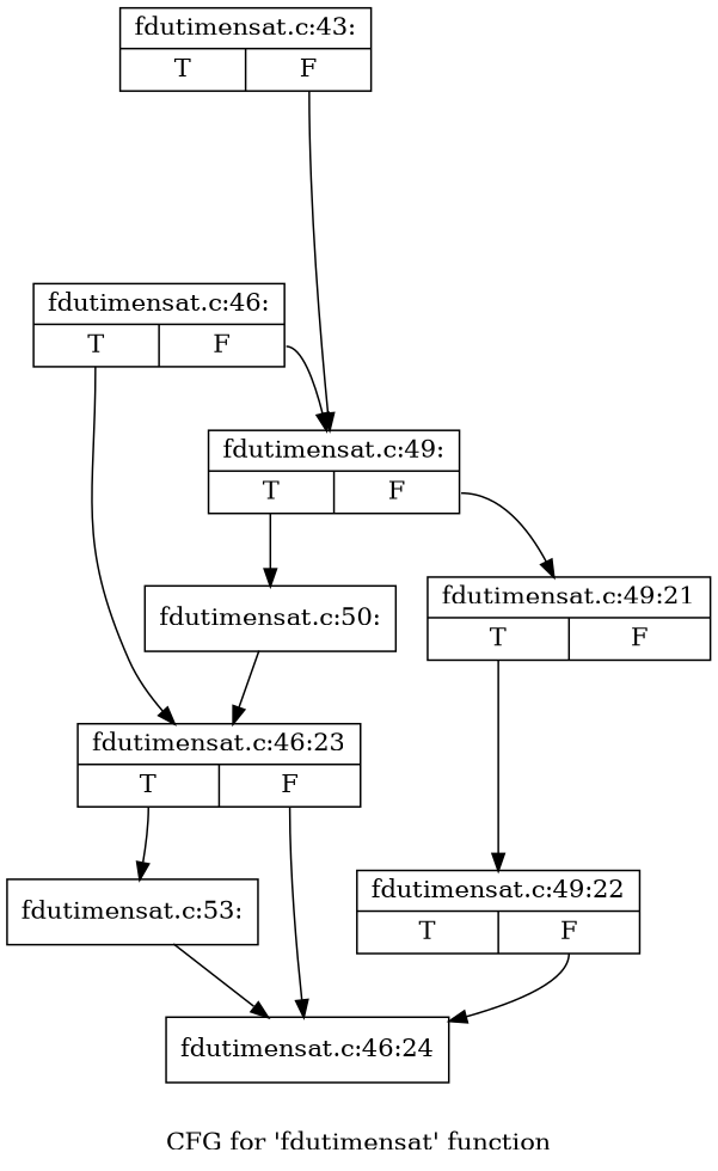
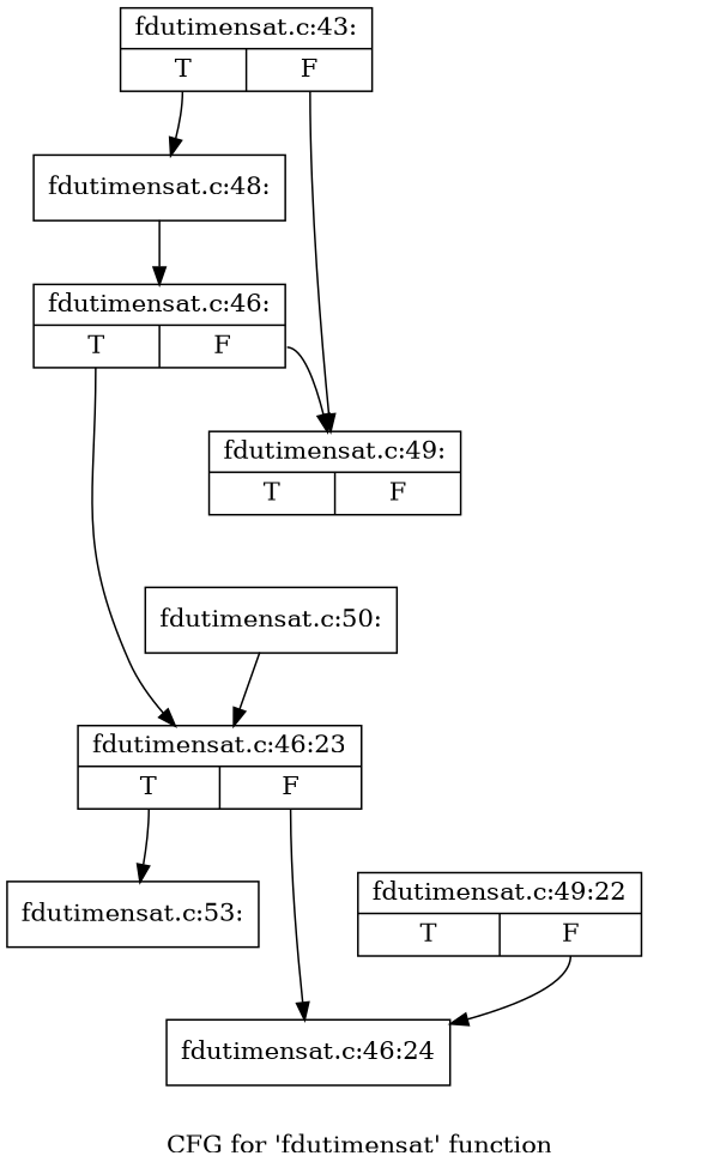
  digraph {
    label="CFG for 'fdutimensat' function"
    node [shape=record]
    edge [tailport=s0]
    n1 [label="{fdutimensat.c:43:|{<s0>T|<s1>F}}"]
+   n2 [label="{fdutimensat.c:48:}"]
    n3 [label="{fdutimensat.c:49:|{<s0>T|<s1>F}}"]
    n4 [label="{fdutimensat.c:46:|{<s0>T|<s1>F}}"]
    n5 [label="{fdutimensat.c:46:23|{<s0>T|<s1>F}}"]
    n6 [label="{fdutimensat.c:46:24}"]
    n7 [label="{fdutimensat.c:53:}"]
    n8 [label="{fdutimensat.c:50:}"]
-   n9 [label="{fdutimensat.c:49:21|{<s0>T|<s1>F}}"]
    n10 [label="{fdutimensat.c:49:22|{<s0>T|<s1>F}}"]
+   n1 -> n2
    n1 -> n3 [tailport=s1]
-   n3 -> n8
-   n3 -> n9 [tailport=s1]
+   n2 -> n4
    n4 -> n3 [tailport=s1]
    n4 -> n5
    n5 -> n6 [tailport=s1]
    n5 -> n7
-   n7 -> n6
    n8 -> n5
-   n9 -> n10
    n10 -> n6 [tailport=s1]
  }
